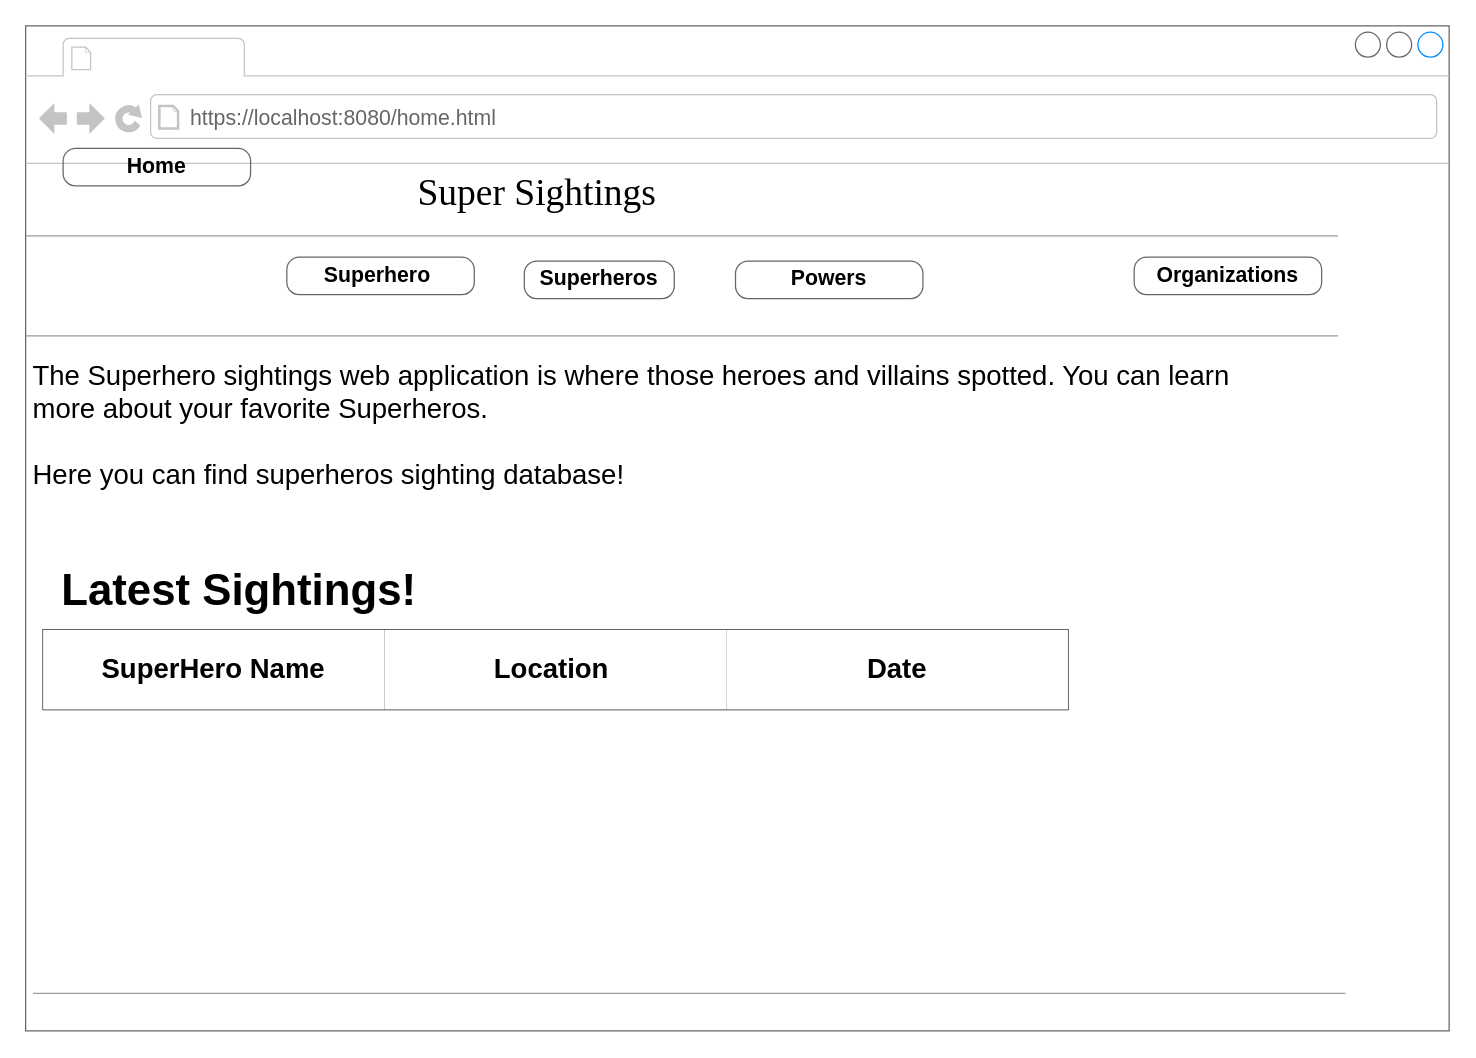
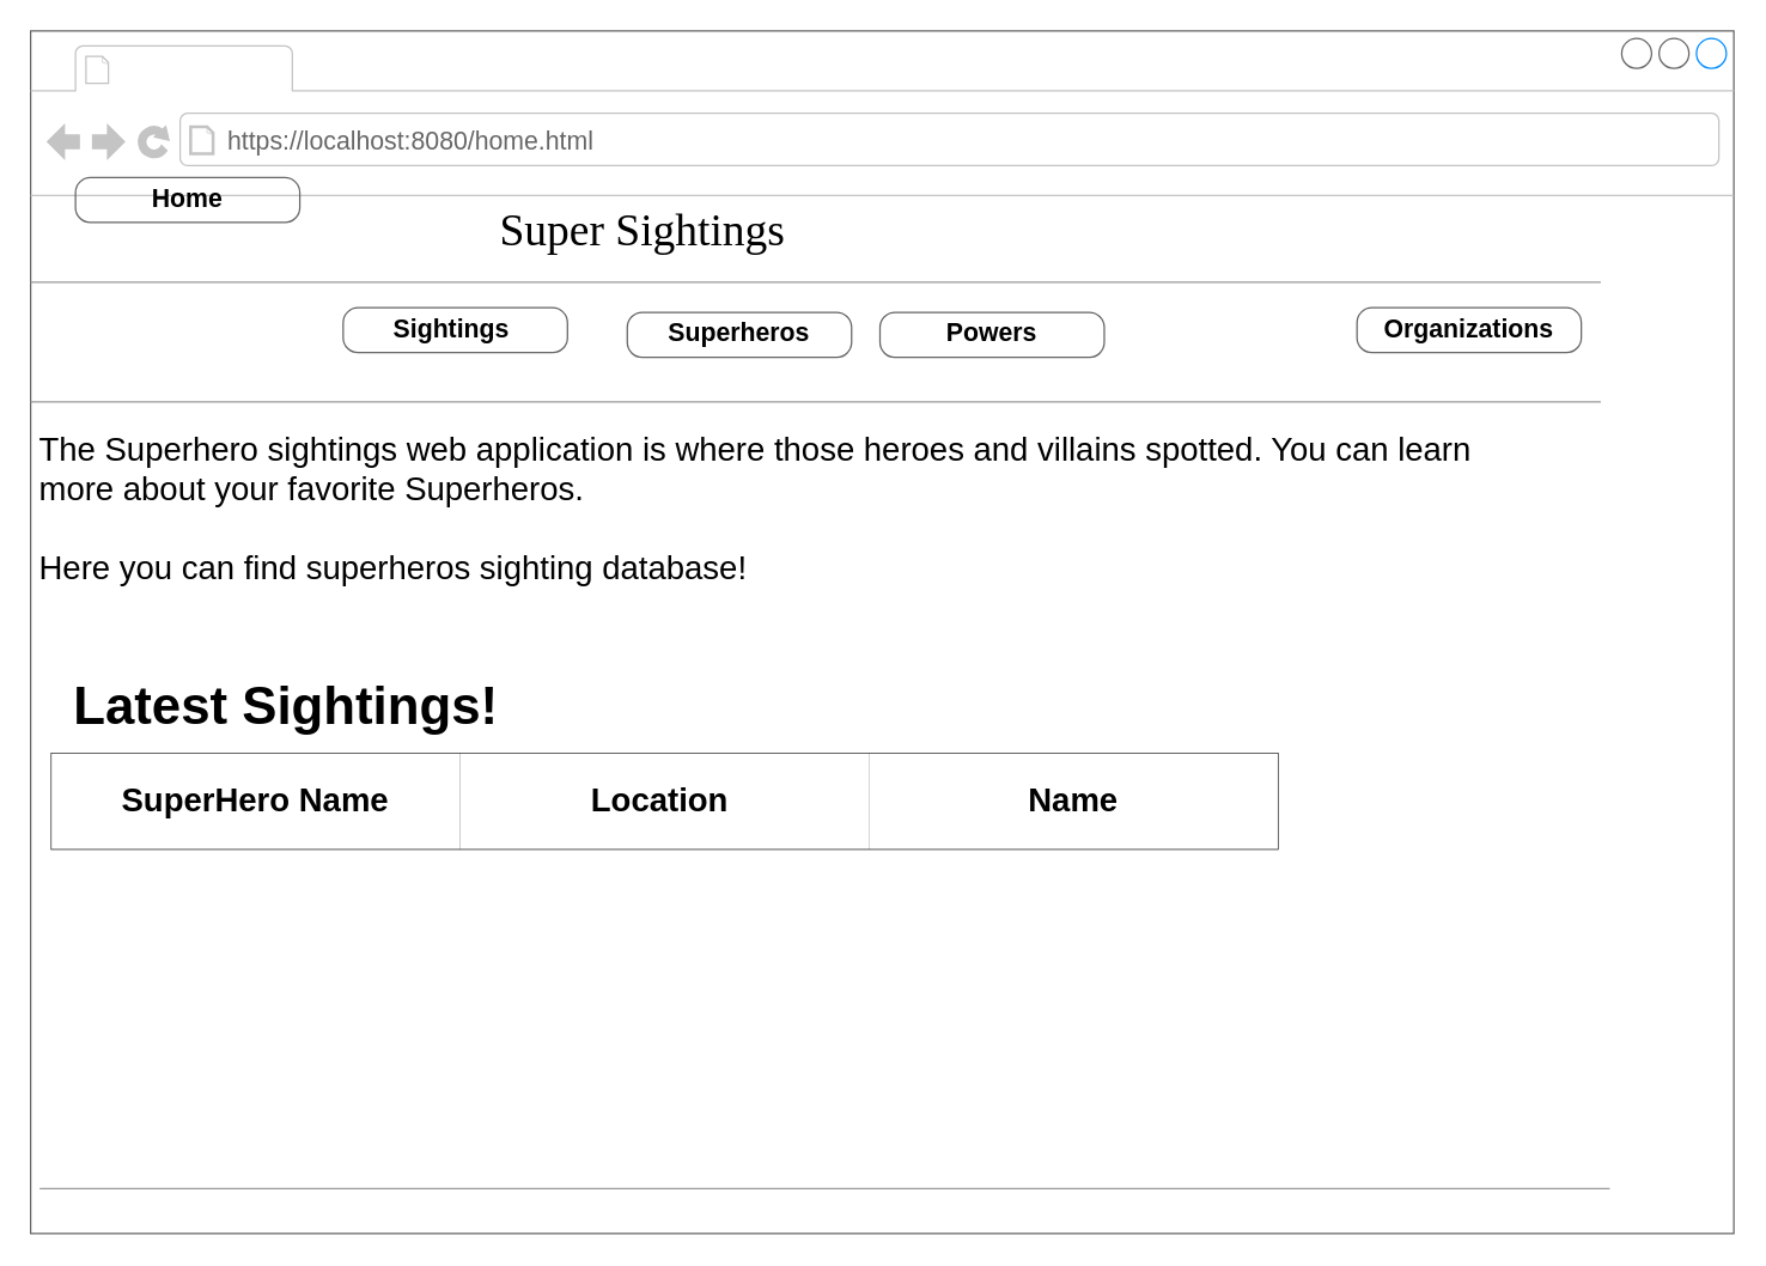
  <mxCell id="0" />
  <mxCell id="1" parent="0" />
  <mxCell id="2" value="" style="strokeWidth=1;shadow=0;dashed=0;align=center;html=1;shape=mxgraph.mockup.containers.browserWindow;rSize=0;strokeColor=#666666;mainText=,;recursiveResize=0;rounded=0;labelBackgroundColor=none;fontFamily=Verdana;fontSize=12" parent="1" vertex="1"><mxGeometry x="20" y="20" width="1139" height="804" as="geometry" /></mxCell>
  <mxCell id="3" value="https://localhost:8080/home.html" style="strokeWidth=1;shadow=0;dashed=0;align=center;html=1;shape=mxgraph.mockup.containers.anchor;rSize=0;fontSize=17;fontColor=#666666;align=left;" parent="2" vertex="1"><mxGeometry x="130" y="60" width="455" height="30" as="geometry" /></mxCell>
  <mxCell id="4" value="Super Sightings" style="text;html=1;points=[];align=left;verticalAlign=top;spacingTop=-4;fontSize=30;fontFamily=Verdana" parent="2" vertex="1"><mxGeometry x="312" y="113" width="340" height="50" as="geometry" /></mxCell>
  <mxCell id="5" value="" style="verticalLabelPosition=bottom;shadow=0;dashed=0;align=center;html=1;verticalAlign=top;strokeWidth=1;shape=mxgraph.mockup.markup.line;strokeColor=#999999;rounded=0;labelBackgroundColor=none;fillColor=#ffffff;fontFamily=Verdana;fontSize=12;fontColor=#000000;" parent="2" vertex="1"><mxGeometry y="158" width="1050" height="20" as="geometry" /></mxCell>
  <mxCell id="6" value="&lt;b style=&quot;font-size: 35px;&quot;&gt;&lt;font style=&quot;font-size: 35px;&quot;&gt;Latest Sightings!&lt;/font&gt;&lt;/b&gt;" style="text;html=1;points=[];align=left;verticalAlign=top;spacingTop=-4;fontSize=35;fontFamily=Helvetica;" parent="2" vertex="1"><mxGeometry x="27" y="428" width="191" height="30" as="geometry" /></mxCell>
  <mxCell id="7" value="The Superhero sightings web application is where those heroes and villains  spotted. You can learn more about your favorite Superheros.&lt;br&gt;&lt;br style=&quot;font-size: 22px;&quot;&gt;                Here you can find superheros  sighting database!" style="text;spacingTop=-5;whiteSpace=wrap;html=1;align=left;fontSize=22;fontFamily=Helvetica;fillColor=none;strokeColor=none;rounded=0;shadow=1;labelBackgroundColor=none;" parent="2" vertex="1"><mxGeometry x="4" y="266" width="1013" height="95" as="geometry" /></mxCell>
  <mxCell id="8" value="Home" style="strokeWidth=1;shadow=0;dashed=0;align=center;html=1;shape=mxgraph.mockup.buttons.button;strokeColor=#666666;mainText=;buttonStyle=round;fontSize=17;fontStyle=1;fillColor=none;whiteSpace=wrap;rounded=0;labelBackgroundColor=none;" parent="2" vertex="1"><mxGeometry x="30" y="98" width="150" height="30" as="geometry" /></mxCell>
  <mxCell id="9" value="" style="verticalLabelPosition=bottom;shadow=0;dashed=0;align=center;html=1;verticalAlign=top;strokeWidth=1;shape=mxgraph.mockup.markup.line;strokeColor=#999999;rounded=0;labelBackgroundColor=none;fillColor=#ffffff;fontFamily=Verdana;fontSize=12;fontColor=#000000;" parent="2" vertex="1"><mxGeometry x="6" y="764" width="1050" height="20" as="geometry" /></mxCell>
- <mxCell id="10" value="Superhero&amp;nbsp;" style="strokeWidth=1;shadow=0;dashed=0;align=center;html=1;shape=mxgraph.mockup.buttons.button;strokeColor=#666666;mainText=;buttonStyle=round;fontSize=17;fontStyle=1;fillColor=none;whiteSpace=wrap;rounded=0;labelBackgroundColor=none;" parent="2" vertex="1"><mxGeometry x="209" y="185" width="150" height="30" as="geometry" /></mxCell>
- <mxCell id="11" value="Superheros" style="strokeWidth=1;shadow=0;dashed=0;align=center;html=1;shape=mxgraph.mockup.buttons.button;strokeColor=#666666;mainText=;buttonStyle=round;fontSize=17;fontStyle=1;fillColor=none;whiteSpace=wrap;rounded=0;labelBackgroundColor=none;" vertex="1" parent="2"><mxGeometry x="399" y="188.16" width="120" height="30" as="geometry" /></mxCell>
+ <mxCell id="10" value="Sightings&amp;nbsp;" style="strokeWidth=1;shadow=0;dashed=0;align=center;html=1;shape=mxgraph.mockup.buttons.button;strokeColor=#666666;mainText=;buttonStyle=round;fontSize=17;fontStyle=1;fillColor=none;whiteSpace=wrap;rounded=0;labelBackgroundColor=none;" parent="2" vertex="1"><mxGeometry x="209" y="185" width="150" height="30" as="geometry" /></mxCell>
+ <mxCell id="11" value="Superheros" style="strokeWidth=1;shadow=0;dashed=0;align=center;html=1;shape=mxgraph.mockup.buttons.button;strokeColor=#666666;mainText=;buttonStyle=round;fontSize=17;fontStyle=1;fillColor=none;whiteSpace=wrap;rounded=0;labelBackgroundColor=none;" vertex="1" parent="2"><mxGeometry x="399" y="188.16" width="150" height="30" as="geometry" /></mxCell>
  <mxCell id="12" value="Powers" style="strokeWidth=1;shadow=0;dashed=0;align=center;html=1;shape=mxgraph.mockup.buttons.button;strokeColor=#666666;mainText=;buttonStyle=round;fontSize=17;fontStyle=1;fillColor=none;whiteSpace=wrap;rounded=0;labelBackgroundColor=none;" vertex="1" parent="2"><mxGeometry x="568" y="188.16" width="150" height="30" as="geometry" /></mxCell>
  <mxCell id="13" value="Organizations" style="strokeWidth=1;shadow=0;dashed=0;align=center;html=1;shape=mxgraph.mockup.buttons.button;strokeColor=#666666;mainText=;buttonStyle=round;fontSize=17;fontStyle=1;fillColor=none;whiteSpace=wrap;rounded=0;labelBackgroundColor=none;" vertex="1" parent="2"><mxGeometry x="887" y="185" width="150" height="30" as="geometry" /></mxCell>
  <mxCell id="14" value="" style="verticalLabelPosition=bottom;shadow=0;dashed=0;align=center;html=1;verticalAlign=top;strokeWidth=1;shape=mxgraph.mockup.markup.line;strokeColor=#999999;rounded=0;labelBackgroundColor=none;fillColor=#ffffff;fontFamily=Verdana;fontSize=12;fontColor=#000000;" vertex="1" parent="2"><mxGeometry y="238" width="1050" height="20" as="geometry" /></mxCell>
  <mxCell id="15" value="" style="shape=table;html=1;whiteSpace=wrap;startSize=0;container=1;collapsible=0;childLayout=tableLayout;fontSize=22;fontStyle=1" vertex="1" parent="2"><mxGeometry x="14" y="483" width="820" height="64" as="geometry" /></mxCell>
  <mxCell id="16" value="" style="shape=tableRow;horizontal=0;startSize=0;swimlaneHead=0;swimlaneBody=0;top=0;left=0;bottom=0;right=0;collapsible=0;dropTarget=0;fillColor=none;points=[[0,0.5],[1,0.5]];portConstraint=eastwest;fontSize=22;" vertex="1" parent="15"><mxGeometry width="820" height="64" as="geometry" /></mxCell>
  <mxCell id="17" value="SuperHero Name" style="shape=partialRectangle;html=1;whiteSpace=wrap;connectable=0;top=0;left=0;bottom=0;right=0;overflow=hidden;fontSize=22;fontStyle=1" vertex="1" parent="16"><mxGeometry width="273" height="64" as="geometry"><mxRectangle width="273" height="64" as="alternateBounds" /></mxGeometry></mxCell>
  <mxCell id="18" value="Location&amp;nbsp;" style="shape=partialRectangle;html=1;whiteSpace=wrap;connectable=0;top=0;left=0;bottom=0;right=0;overflow=hidden;fontSize=22;fontStyle=1" vertex="1" parent="16"><mxGeometry x="273" width="274" height="64" as="geometry"><mxRectangle width="274" height="64" as="alternateBounds" /></mxGeometry></mxCell>
- <mxCell id="19" value="Date" style="shape=partialRectangle;html=1;whiteSpace=wrap;connectable=0;top=0;left=0;bottom=0;right=0;overflow=hidden;fontSize=22;fontStyle=1" vertex="1" parent="16"><mxGeometry x="547" width="273" height="64" as="geometry"><mxRectangle width="273" height="64" as="alternateBounds" /></mxGeometry></mxCell>
+ <mxCell id="19" value="Name" style="shape=partialRectangle;html=1;whiteSpace=wrap;connectable=0;top=0;left=0;bottom=0;right=0;overflow=hidden;fontSize=22;fontStyle=1" vertex="1" parent="16"><mxGeometry x="547" width="273" height="64" as="geometry"><mxRectangle width="273" height="64" as="alternateBounds" /></mxGeometry></mxCell>
